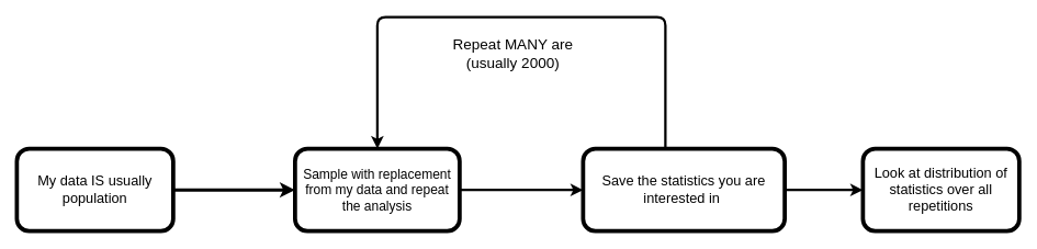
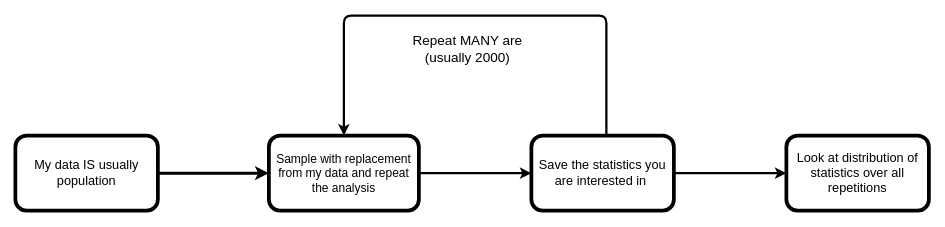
  <mxCell id="0" />
  <mxCell id="1" parent="0" />
  <mxCell id="2" style="edgeStyle=none;html=1;exitX=1;exitY=0.5;exitDx=0;exitDy=0;entryX=0;entryY=0.5;entryDx=0;entryDy=0;strokeWidth=4;" edge="1" parent="1" source="3" target="5"><mxGeometry relative="1" as="geometry" /></mxCell>
  <mxCell id="3" value="&lt;font style=&quot;font-size: 17px;&quot;&gt;My data IS usually population&lt;/font&gt;" style="rounded=1;whiteSpace=wrap;html=1;fillColor=none;strokeWidth=5;" vertex="1" parent="1"><mxGeometry x="20" y="180" width="190" height="100" as="geometry" /></mxCell>
  <mxCell id="4" style="edgeStyle=none;html=1;exitX=1;exitY=0.5;exitDx=0;exitDy=0;entryX=0;entryY=0.5;entryDx=0;entryDy=0;strokeWidth=3;" edge="1" parent="1" source="5" target="7"><mxGeometry relative="1" as="geometry" /></mxCell>
  <mxCell id="5" value="&lt;font style=&quot;font-size: 16px;&quot;&gt;Sample with replacement from my data and repeat the analysis&lt;/font&gt;" style="rounded=1;whiteSpace=wrap;html=1;fillColor=none;strokeWidth=5;" vertex="1" parent="1"><mxGeometry x="358" y="180" width="200" height="100" as="geometry" /></mxCell>
  <mxCell id="6" style="edgeStyle=orthogonalEdgeStyle;html=1;strokeWidth=3;fontSize=16;entryX=0.5;entryY=0;entryDx=0;entryDy=0;" edge="1" parent="1" source="7" target="5"><mxGeometry relative="1" as="geometry"><mxPoint x="748" y="-160" as="targetPoint" /><Array as="points"><mxPoint x="808" y="20" /><mxPoint x="458" y="20" /></Array></mxGeometry></mxCell>
- <mxCell id="7" value="&lt;font style=&quot;font-size: 17px;&quot;&gt;Save the statistics you are interested in&amp;nbsp;&lt;/font&gt;" style="rounded=1;whiteSpace=wrap;html=1;fillColor=none;strokeWidth=5;" vertex="1" parent="1"><mxGeometry x="708" y="180" width="245" height="100" as="geometry" /></mxCell>
+ <mxCell id="7" value="&lt;font style=&quot;font-size: 17px;&quot;&gt;Save the statistics you are interested in&amp;nbsp;&lt;/font&gt;" style="rounded=1;whiteSpace=wrap;html=1;fillColor=none;strokeWidth=5;" vertex="1" parent="1"><mxGeometry x="708" y="180" width="190" height="100" as="geometry" /></mxCell>
  <mxCell id="8" value="&lt;font style=&quot;font-size: 18px;&quot;&gt;Repeat MANY are (usually 2000)&lt;/font&gt;" style="text;html=1;strokeColor=none;fillColor=none;align=center;verticalAlign=middle;whiteSpace=wrap;rounded=0;strokeWidth=5;fontSize=16;" vertex="1" parent="1"><mxGeometry x="528" y="30" width="190" height="70" as="geometry" /></mxCell>
  <mxCell id="9" value="&lt;span style=&quot;font-size: 17px;&quot;&gt;Look at distribution of statistics over all repetitions&lt;/span&gt;" style="rounded=1;whiteSpace=wrap;html=1;fillColor=none;strokeWidth=5;" vertex="1" parent="1"><mxGeometry x="1048" y="180" width="190" height="100" as="geometry" /></mxCell>
  <mxCell id="10" style="edgeStyle=none;html=1;entryX=0;entryY=0.5;entryDx=0;entryDy=0;strokeWidth=3;exitX=1;exitY=0.5;exitDx=0;exitDy=0;" edge="1" parent="1" source="7" target="9"><mxGeometry relative="1" as="geometry"><mxPoint x="908" y="231" as="sourcePoint" /><mxPoint x="1028" y="230.29" as="targetPoint" /></mxGeometry></mxCell>
